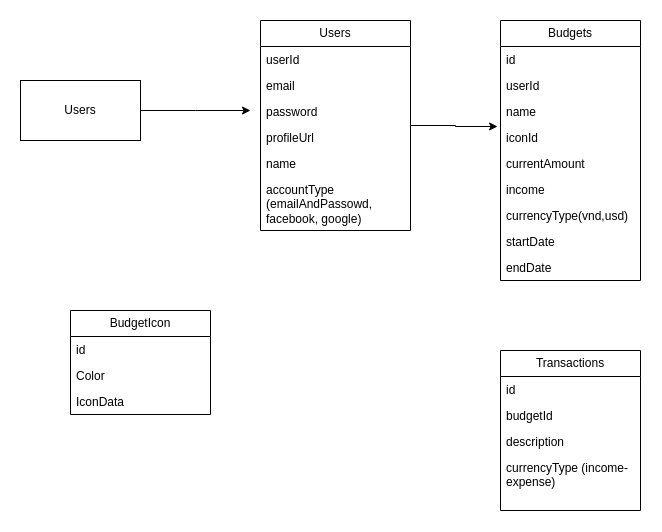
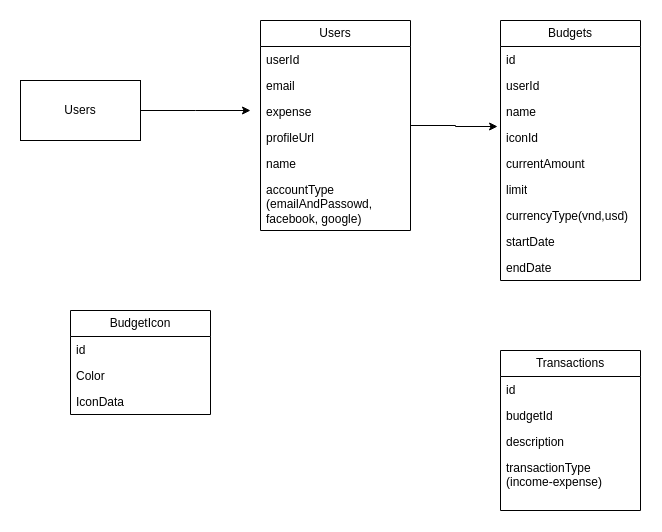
  <mxCell id="0" />
  <mxCell id="1" parent="0" />
  <mxCell id="2" value="" style="edgeStyle=orthogonalEdgeStyle;rounded=0;orthogonalLoop=1;jettySize=auto;html=1;" parent="1" source="3" edge="1"><mxGeometry relative="1" as="geometry"><mxPoint x="250" y="110" as="targetPoint" /></mxGeometry></mxCell>
  <mxCell id="3" value="Users" style="rounded=0;whiteSpace=wrap;html=1;" parent="1" vertex="1"><mxGeometry x="20" y="80" width="120" height="60" as="geometry" /></mxCell>
  <mxCell id="4" style="edgeStyle=orthogonalEdgeStyle;rounded=0;orthogonalLoop=1;jettySize=auto;html=1;entryX=-0.021;entryY=0.077;entryDx=0;entryDy=0;entryPerimeter=0;" parent="1" source="5" edge="1" target="20"><mxGeometry relative="1" as="geometry"><mxPoint x="490" y="120" as="targetPoint" /></mxGeometry></mxCell>
  <mxCell id="5" value="Users" style="swimlane;fontStyle=0;childLayout=stackLayout;horizontal=1;startSize=26;fillColor=none;horizontalStack=0;resizeParent=1;resizeParentMax=0;resizeLast=0;collapsible=1;marginBottom=0;whiteSpace=wrap;html=1;" parent="1" vertex="1"><mxGeometry x="260" y="20" width="150" height="210" as="geometry" /></mxCell>
  <mxCell id="6" value="userId" style="text;strokeColor=none;fillColor=none;align=left;verticalAlign=top;spacingLeft=4;spacingRight=4;overflow=hidden;rotatable=0;points=[[0,0.5],[1,0.5]];portConstraint=eastwest;whiteSpace=wrap;html=1;" parent="5" vertex="1"><mxGeometry y="26" width="150" height="26" as="geometry" /></mxCell>
  <mxCell id="7" value="email" style="text;strokeColor=none;fillColor=none;align=left;verticalAlign=top;spacingLeft=4;spacingRight=4;overflow=hidden;rotatable=0;points=[[0,0.5],[1,0.5]];portConstraint=eastwest;whiteSpace=wrap;html=1;" parent="5" vertex="1"><mxGeometry y="52" width="150" height="26" as="geometry" /></mxCell>
- <mxCell id="8" value="password" style="text;strokeColor=none;fillColor=none;align=left;verticalAlign=top;spacingLeft=4;spacingRight=4;overflow=hidden;rotatable=0;points=[[0,0.5],[1,0.5]];portConstraint=eastwest;whiteSpace=wrap;html=1;" parent="5" vertex="1"><mxGeometry y="78" width="150" height="26" as="geometry" /></mxCell>
+ <mxCell id="8" value="expense" style="text;strokeColor=none;fillColor=none;align=left;verticalAlign=top;spacingLeft=4;spacingRight=4;overflow=hidden;rotatable=0;points=[[0,0.5],[1,0.5]];portConstraint=eastwest;whiteSpace=wrap;html=1;" parent="5" vertex="1"><mxGeometry y="78" width="150" height="26" as="geometry" /></mxCell>
  <mxCell id="9" value="profileUrl" style="text;strokeColor=none;fillColor=none;align=left;verticalAlign=top;spacingLeft=4;spacingRight=4;overflow=hidden;rotatable=0;points=[[0,0.5],[1,0.5]];portConstraint=eastwest;whiteSpace=wrap;html=1;" parent="5" vertex="1"><mxGeometry y="104" width="150" height="26" as="geometry" /></mxCell>
  <mxCell id="10" value="name" style="text;strokeColor=none;fillColor=none;align=left;verticalAlign=top;spacingLeft=4;spacingRight=4;overflow=hidden;rotatable=0;points=[[0,0.5],[1,0.5]];portConstraint=eastwest;whiteSpace=wrap;html=1;" parent="5" vertex="1"><mxGeometry y="130" width="150" height="26" as="geometry" /></mxCell>
  <mxCell id="11" value="accountType (emailAndPassowd, facebook, google)" style="text;strokeColor=none;fillColor=none;align=left;verticalAlign=top;spacingLeft=4;spacingRight=4;overflow=hidden;rotatable=0;points=[[0,0.5],[1,0.5]];portConstraint=eastwest;whiteSpace=wrap;html=1;" parent="5" vertex="1"><mxGeometry y="156" width="150" height="54" as="geometry" /></mxCell>
  <mxCell id="12" value="BudgetIcon" style="swimlane;fontStyle=0;childLayout=stackLayout;horizontal=1;startSize=26;fillColor=none;horizontalStack=0;resizeParent=1;resizeParentMax=0;resizeLast=0;collapsible=1;marginBottom=0;whiteSpace=wrap;html=1;" parent="1" vertex="1"><mxGeometry x="70" y="310" width="140" height="104" as="geometry" /></mxCell>
  <mxCell id="13" value="id" style="text;strokeColor=none;fillColor=none;align=left;verticalAlign=top;spacingLeft=4;spacingRight=4;overflow=hidden;rotatable=0;points=[[0,0.5],[1,0.5]];portConstraint=eastwest;whiteSpace=wrap;html=1;" parent="12" vertex="1"><mxGeometry y="26" width="140" height="26" as="geometry" /></mxCell>
  <mxCell id="14" value="Color" style="text;strokeColor=none;fillColor=none;align=left;verticalAlign=top;spacingLeft=4;spacingRight=4;overflow=hidden;rotatable=0;points=[[0,0.5],[1,0.5]];portConstraint=eastwest;whiteSpace=wrap;html=1;" parent="12" vertex="1"><mxGeometry y="52" width="140" height="26" as="geometry" /></mxCell>
  <mxCell id="15" value="IconData" style="text;strokeColor=none;fillColor=none;align=left;verticalAlign=top;spacingLeft=4;spacingRight=4;overflow=hidden;rotatable=0;points=[[0,0.5],[1,0.5]];portConstraint=eastwest;whiteSpace=wrap;html=1;" parent="12" vertex="1"><mxGeometry y="78" width="140" height="26" as="geometry" /></mxCell>
  <mxCell id="16" value="Budgets" style="swimlane;fontStyle=0;childLayout=stackLayout;horizontal=1;startSize=26;fillColor=none;horizontalStack=0;resizeParent=1;resizeParentMax=0;resizeLast=0;collapsible=1;marginBottom=0;whiteSpace=wrap;html=1;" parent="1" vertex="1"><mxGeometry x="500" y="20" width="140" height="260" as="geometry" /></mxCell>
  <mxCell id="17" value="id" style="text;strokeColor=none;fillColor=none;align=left;verticalAlign=top;spacingLeft=4;spacingRight=4;overflow=hidden;rotatable=0;points=[[0,0.5],[1,0.5]];portConstraint=eastwest;whiteSpace=wrap;html=1;" parent="16" vertex="1"><mxGeometry y="26" width="140" height="26" as="geometry" /></mxCell>
  <mxCell id="18" value="userId" style="text;strokeColor=none;fillColor=none;align=left;verticalAlign=top;spacingLeft=4;spacingRight=4;overflow=hidden;rotatable=0;points=[[0,0.5],[1,0.5]];portConstraint=eastwest;whiteSpace=wrap;html=1;" parent="16" vertex="1"><mxGeometry y="52" width="140" height="26" as="geometry" /></mxCell>
  <mxCell id="19" value="name" style="text;strokeColor=none;fillColor=none;align=left;verticalAlign=top;spacingLeft=4;spacingRight=4;overflow=hidden;rotatable=0;points=[[0,0.5],[1,0.5]];portConstraint=eastwest;whiteSpace=wrap;html=1;" parent="16" vertex="1"><mxGeometry y="78" width="140" height="26" as="geometry" /></mxCell>
  <mxCell id="20" value="iconId" style="text;strokeColor=none;fillColor=none;align=left;verticalAlign=top;spacingLeft=4;spacingRight=4;overflow=hidden;rotatable=0;points=[[0,0.5],[1,0.5]];portConstraint=eastwest;whiteSpace=wrap;html=1;" parent="16" vertex="1"><mxGeometry y="104" width="140" height="26" as="geometry" /></mxCell>
  <mxCell id="21" value="currentAmount" style="text;strokeColor=none;fillColor=none;align=left;verticalAlign=top;spacingLeft=4;spacingRight=4;overflow=hidden;rotatable=0;points=[[0,0.5],[1,0.5]];portConstraint=eastwest;whiteSpace=wrap;html=1;" parent="16" vertex="1"><mxGeometry y="130" width="140" height="26" as="geometry" /></mxCell>
- <mxCell id="22" value="income" style="text;strokeColor=none;fillColor=none;align=left;verticalAlign=top;spacingLeft=4;spacingRight=4;overflow=hidden;rotatable=0;points=[[0,0.5],[1,0.5]];portConstraint=eastwest;whiteSpace=wrap;html=1;" parent="16" vertex="1"><mxGeometry y="156" width="140" height="26" as="geometry" /></mxCell>
+ <mxCell id="22" value="limit" style="text;strokeColor=none;fillColor=none;align=left;verticalAlign=top;spacingLeft=4;spacingRight=4;overflow=hidden;rotatable=0;points=[[0,0.5],[1,0.5]];portConstraint=eastwest;whiteSpace=wrap;html=1;" parent="16" vertex="1"><mxGeometry y="156" width="140" height="26" as="geometry" /></mxCell>
  <mxCell id="23" value="currencyType(vnd,usd)" style="text;strokeColor=none;fillColor=none;align=left;verticalAlign=top;spacingLeft=4;spacingRight=4;overflow=hidden;rotatable=0;points=[[0,0.5],[1,0.5]];portConstraint=eastwest;whiteSpace=wrap;html=1;" parent="16" vertex="1"><mxGeometry y="182" width="140" height="26" as="geometry" /></mxCell>
  <mxCell id="24" value="startDate" style="text;strokeColor=none;fillColor=none;align=left;verticalAlign=top;spacingLeft=4;spacingRight=4;overflow=hidden;rotatable=0;points=[[0,0.5],[1,0.5]];portConstraint=eastwest;whiteSpace=wrap;html=1;" vertex="1" parent="16"><mxGeometry y="208" width="140" height="26" as="geometry" /></mxCell>
  <mxCell id="25" value="endDate" style="text;strokeColor=none;fillColor=none;align=left;verticalAlign=top;spacingLeft=4;spacingRight=4;overflow=hidden;rotatable=0;points=[[0,0.5],[1,0.5]];portConstraint=eastwest;whiteSpace=wrap;html=1;" vertex="1" parent="16"><mxGeometry y="234" width="140" height="26" as="geometry" /></mxCell>
  <mxCell id="26" value="Transactions" style="swimlane;fontStyle=0;childLayout=stackLayout;horizontal=1;startSize=26;fillColor=none;horizontalStack=0;resizeParent=1;resizeParentMax=0;resizeLast=0;collapsible=1;marginBottom=0;whiteSpace=wrap;html=1;" parent="1" vertex="1"><mxGeometry x="500" y="350" width="140" height="160" as="geometry" /></mxCell>
  <mxCell id="27" value="id" style="text;strokeColor=none;fillColor=none;align=left;verticalAlign=top;spacingLeft=4;spacingRight=4;overflow=hidden;rotatable=0;points=[[0,0.5],[1,0.5]];portConstraint=eastwest;whiteSpace=wrap;html=1;" parent="26" vertex="1"><mxGeometry y="26" width="140" height="26" as="geometry" /></mxCell>
  <mxCell id="28" value="budgetId" style="text;strokeColor=none;fillColor=none;align=left;verticalAlign=top;spacingLeft=4;spacingRight=4;overflow=hidden;rotatable=0;points=[[0,0.5],[1,0.5]];portConstraint=eastwest;whiteSpace=wrap;html=1;" parent="26" vertex="1"><mxGeometry y="52" width="140" height="26" as="geometry" /></mxCell>
  <mxCell id="29" value="description" style="text;strokeColor=none;fillColor=none;align=left;verticalAlign=top;spacingLeft=4;spacingRight=4;overflow=hidden;rotatable=0;points=[[0,0.5],[1,0.5]];portConstraint=eastwest;whiteSpace=wrap;html=1;" parent="26" vertex="1"><mxGeometry y="78" width="140" height="26" as="geometry" /></mxCell>
- <mxCell id="30" value="currencyType (income-expense)" style="text;strokeColor=none;fillColor=none;align=left;verticalAlign=top;spacingLeft=4;spacingRight=4;overflow=hidden;rotatable=0;points=[[0,0.5],[1,0.5]];portConstraint=eastwest;whiteSpace=wrap;html=1;" parent="26" vertex="1"><mxGeometry y="104" width="140" height="56" as="geometry" /></mxCell>
+ <mxCell id="30" value="transactionType (income-expense)" style="text;strokeColor=none;fillColor=none;align=left;verticalAlign=top;spacingLeft=4;spacingRight=4;overflow=hidden;rotatable=0;points=[[0,0.5],[1,0.5]];portConstraint=eastwest;whiteSpace=wrap;html=1;" parent="26" vertex="1"><mxGeometry y="104" width="140" height="56" as="geometry" /></mxCell>
